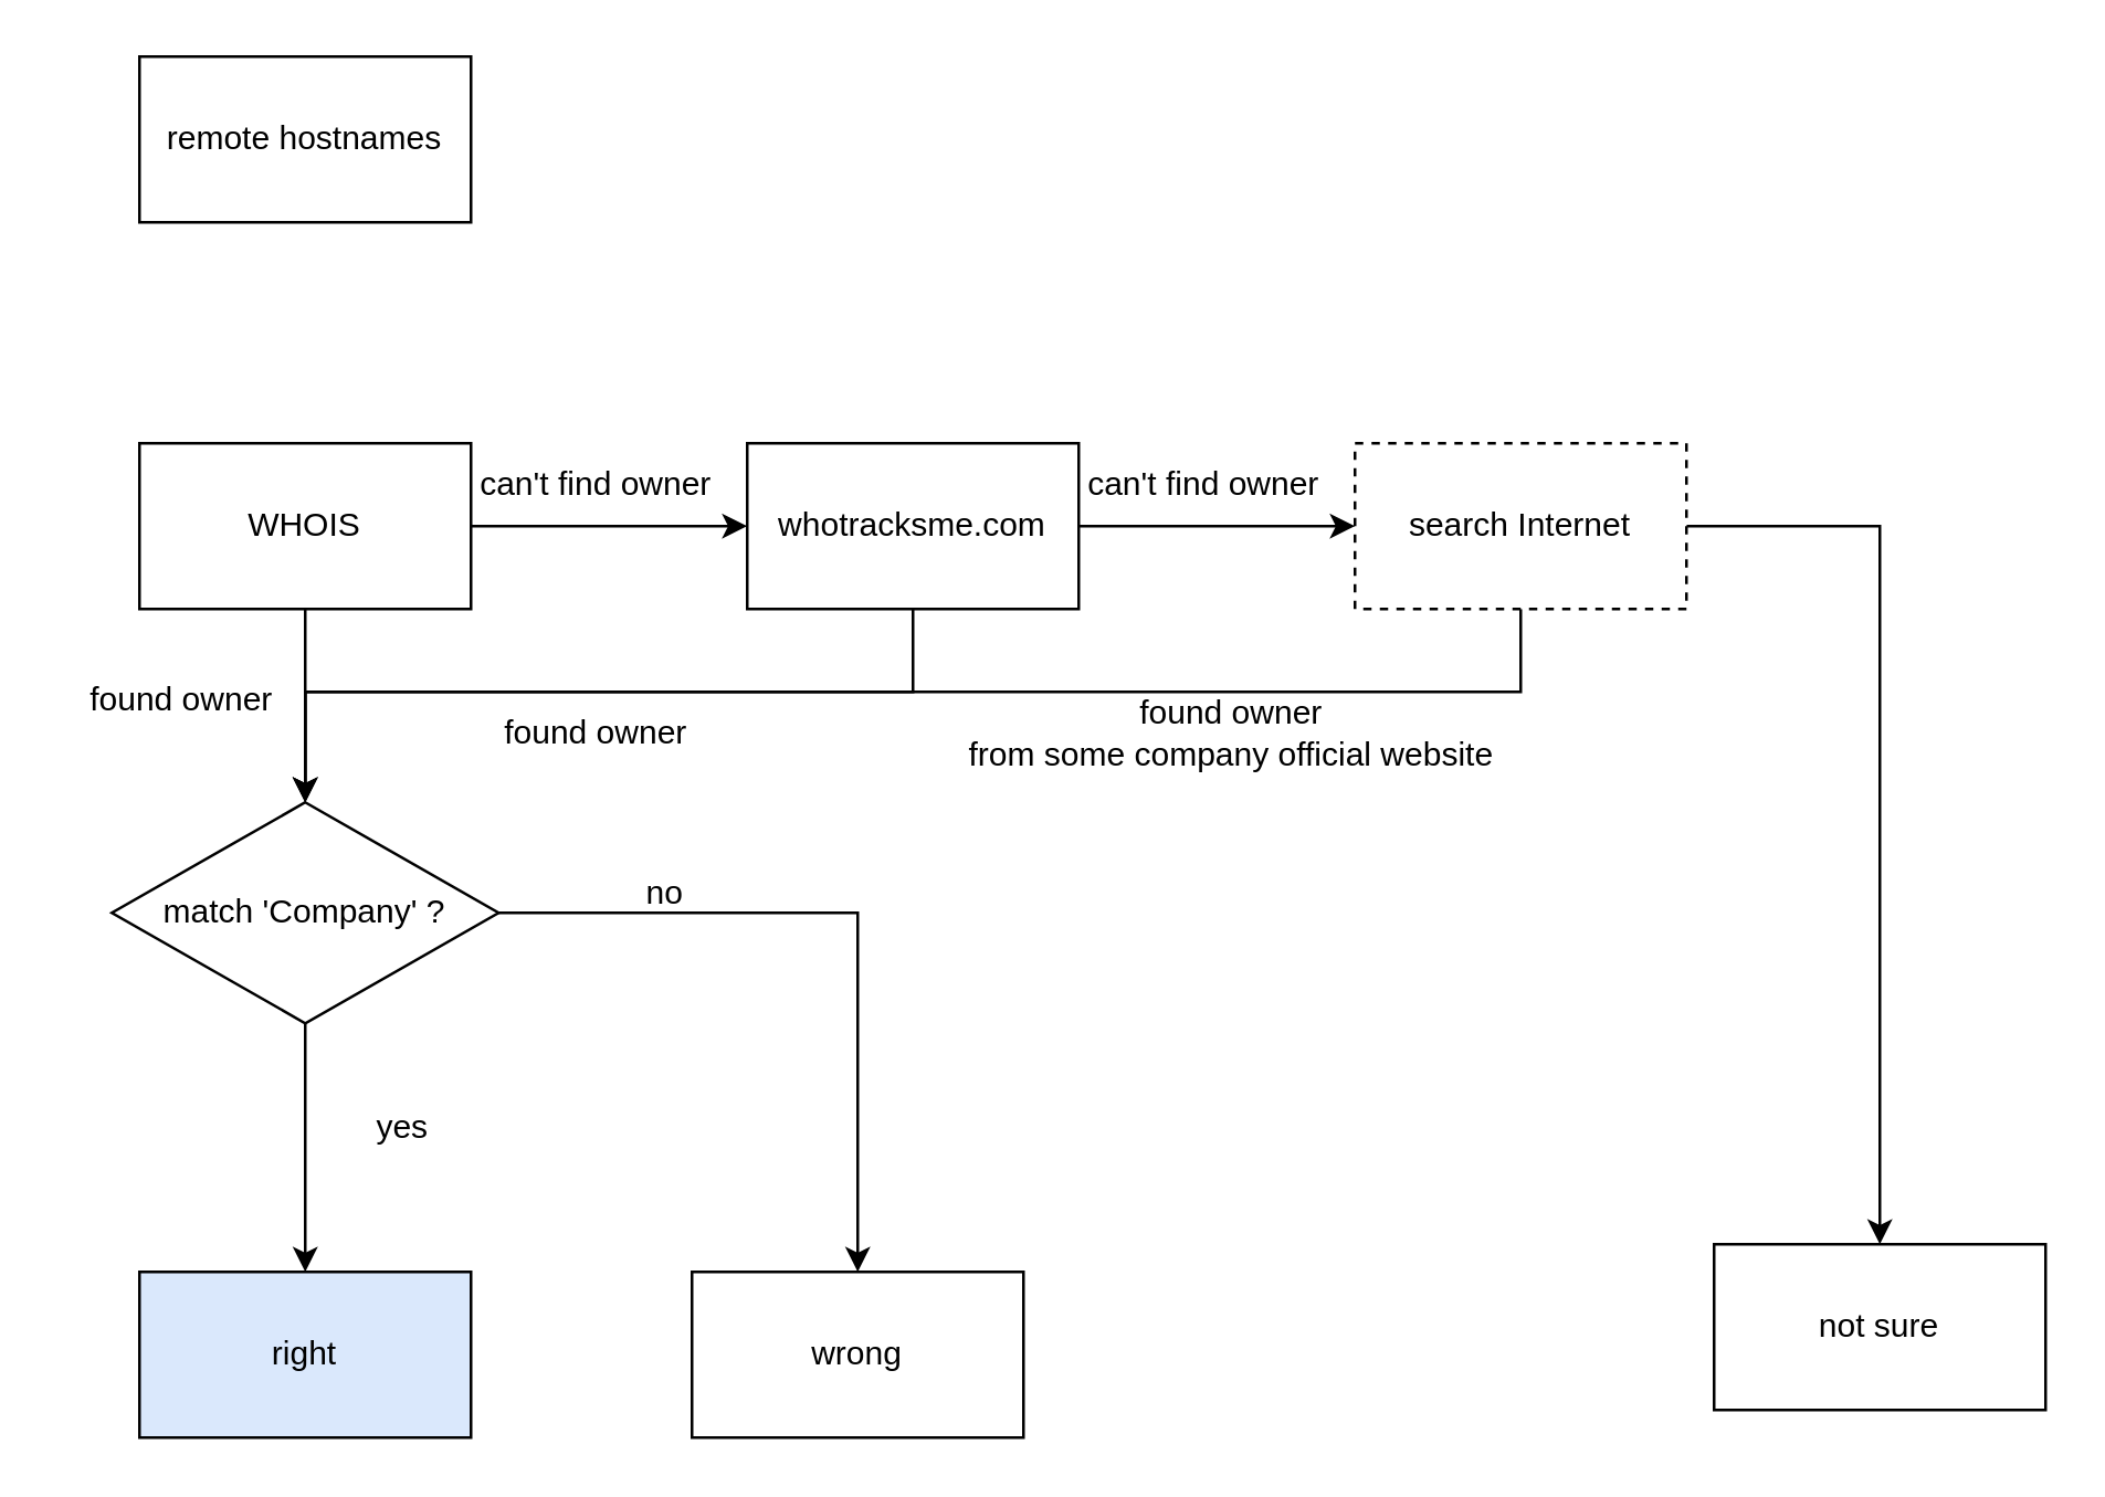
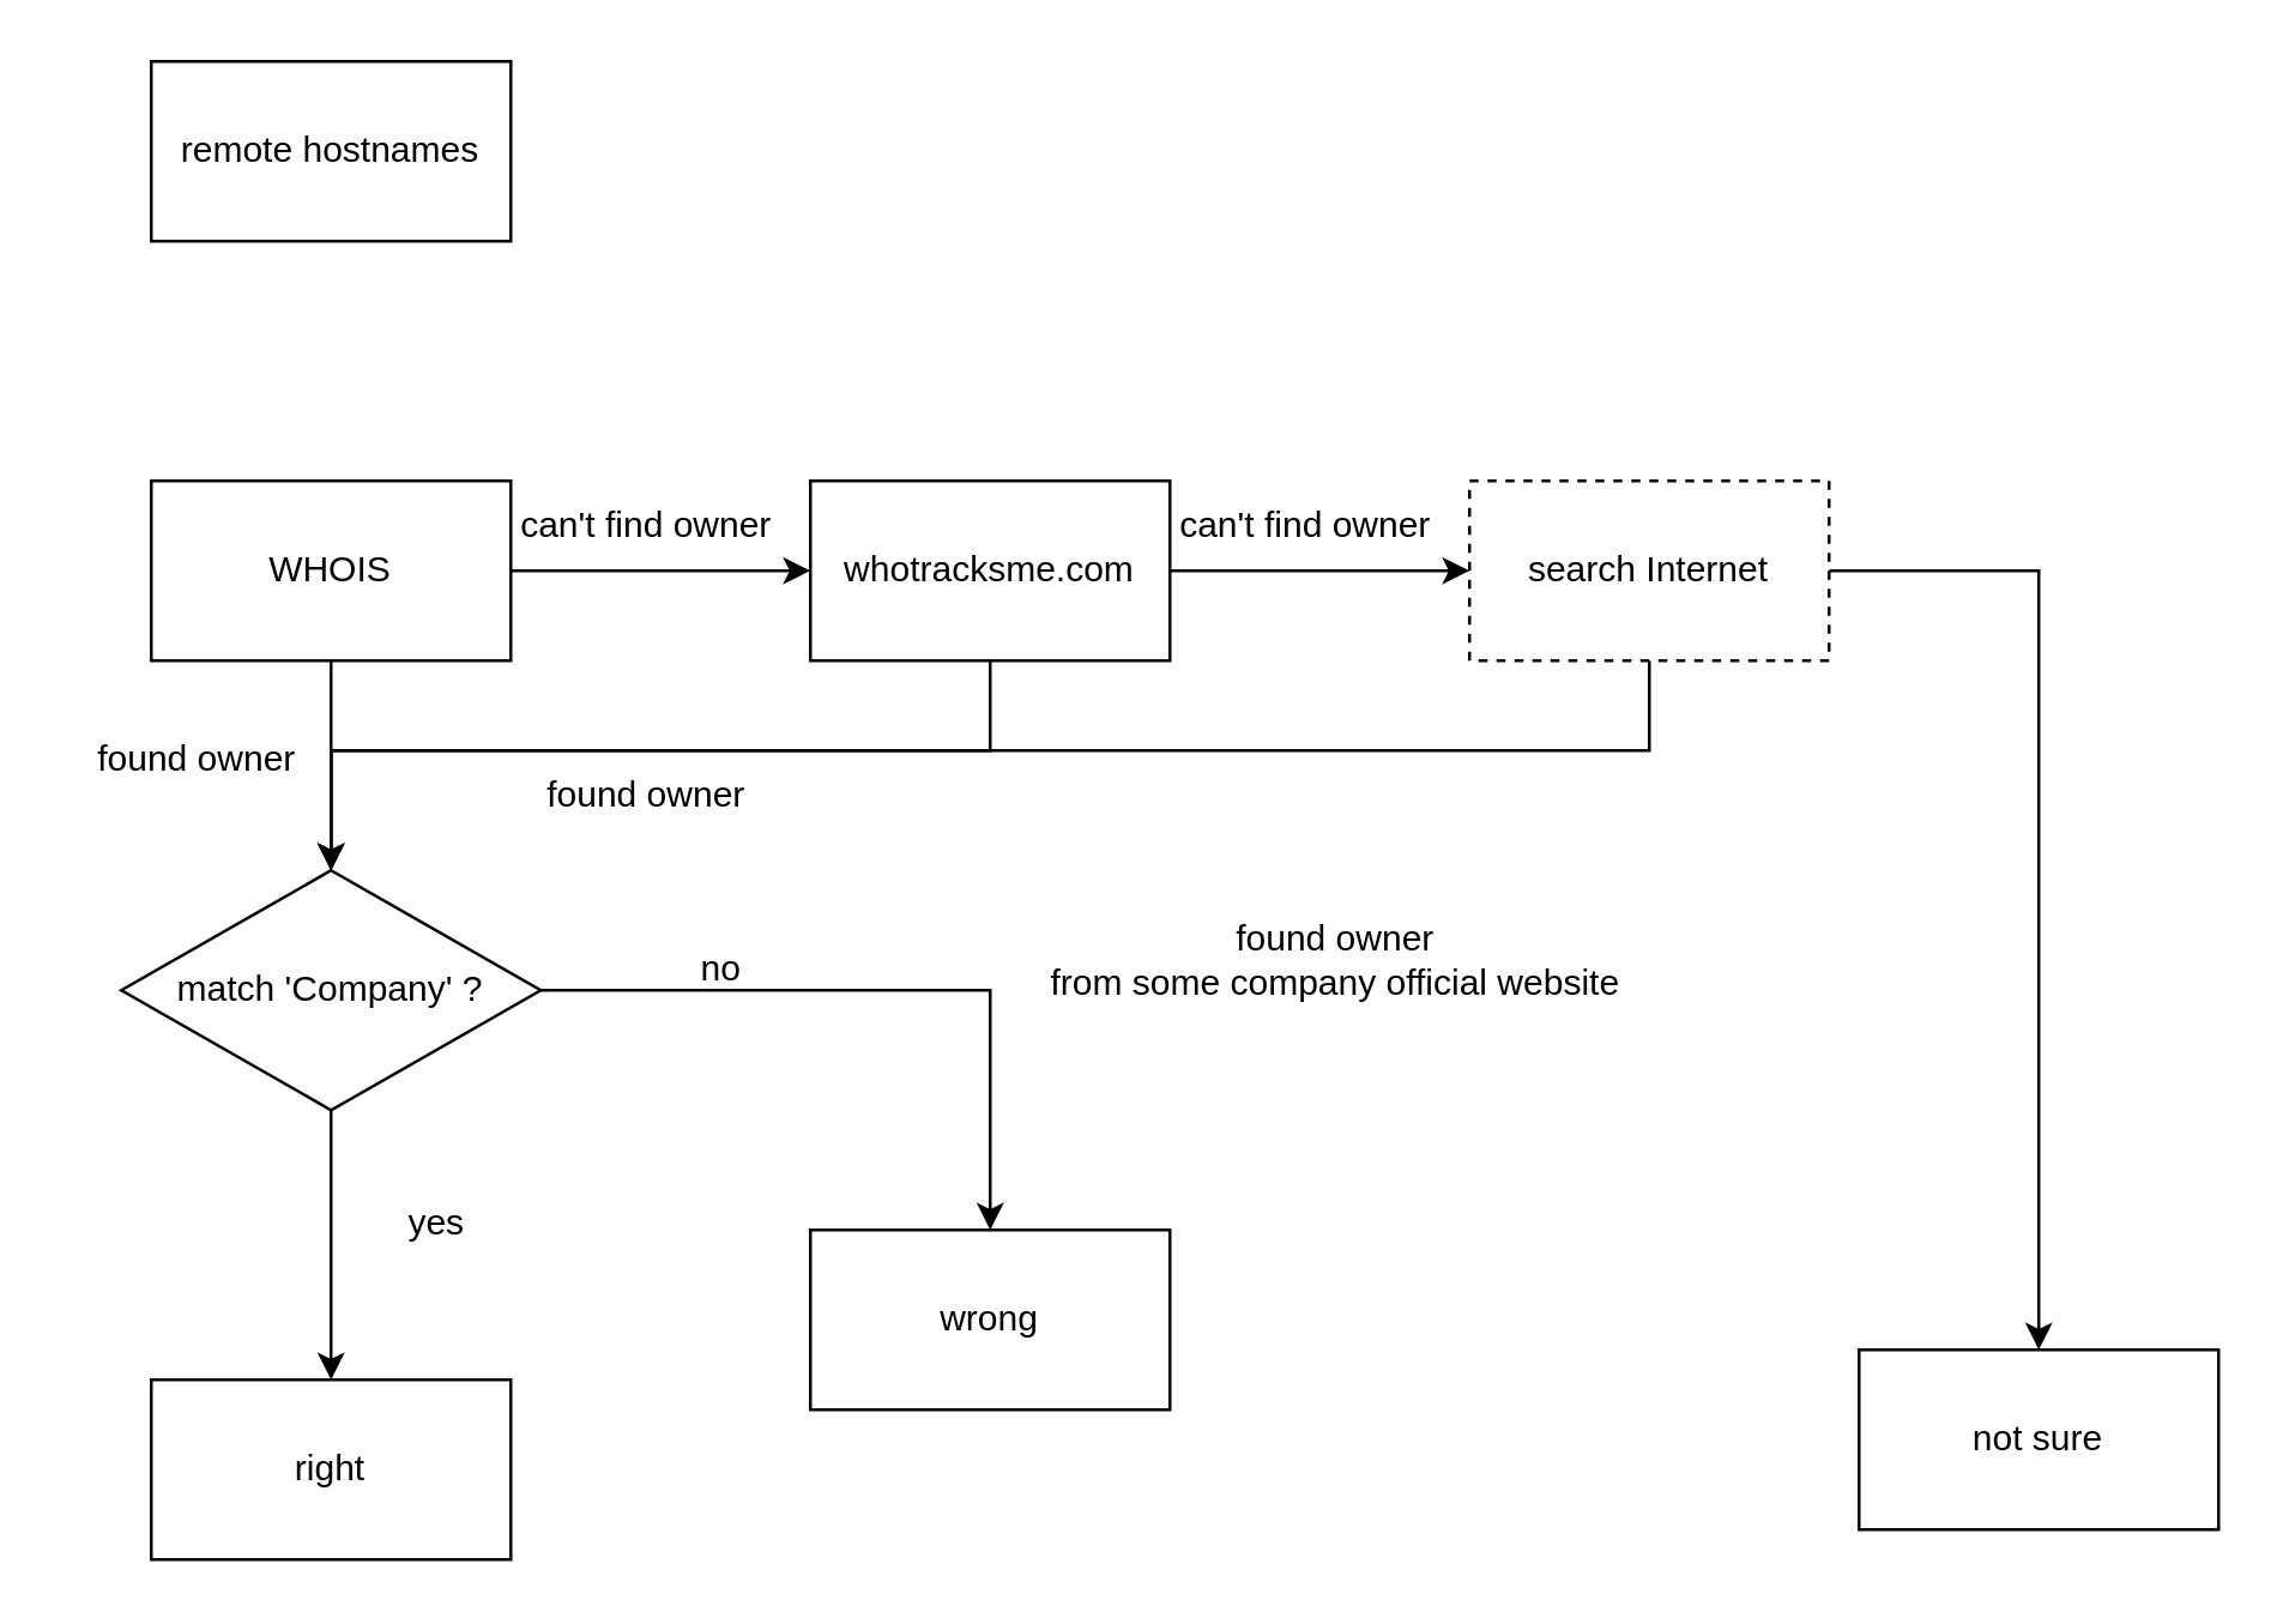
  <mxCell id="0" />
  <mxCell id="1" parent="0" />
  <mxCell id="2" value="remote hostnames" style="rounded=0;whiteSpace=wrap;html=1;" parent="1" vertex="1"><mxGeometry x="50" y="20" width="120" height="60" as="geometry" /></mxCell>
  <mxCell id="3" value="" style="edgeStyle=orthogonalEdgeStyle;rounded=0;orthogonalLoop=1;jettySize=auto;html=1;" parent="1" source="5" target="8" edge="1"><mxGeometry relative="1" as="geometry" /></mxCell>
  <mxCell id="4" value="" style="edgeStyle=orthogonalEdgeStyle;rounded=0;orthogonalLoop=1;jettySize=auto;html=1;" parent="1" source="5" target="16" edge="1"><mxGeometry relative="1" as="geometry" /></mxCell>
  <mxCell id="5" value="WHOIS" style="whiteSpace=wrap;html=1;rounded=0;" parent="1" vertex="1"><mxGeometry x="50" y="160" width="120" height="60" as="geometry" /></mxCell>
  <mxCell id="6" value="" style="edgeStyle=orthogonalEdgeStyle;rounded=0;orthogonalLoop=1;jettySize=auto;html=1;" parent="1" source="8" target="9" edge="1"><mxGeometry relative="1" as="geometry" /></mxCell>
  <mxCell id="7" value="" style="edgeStyle=orthogonalEdgeStyle;rounded=0;orthogonalLoop=1;jettySize=auto;html=1;" parent="1" source="8" target="11" edge="1"><mxGeometry relative="1" as="geometry" /></mxCell>
  <mxCell id="8" value="match 'Company' ?" style="rhombus;whiteSpace=wrap;html=1;rounded=0;" parent="1" vertex="1"><mxGeometry x="40" y="290" width="140" height="80" as="geometry" /></mxCell>
- <mxCell id="9" value="right" style="whiteSpace=wrap;html=1;rounded=0;fillColor=#dae8fc;" parent="1" vertex="1"><mxGeometry x="50" y="460" width="120" height="60" as="geometry" /></mxCell>
+ <mxCell id="9" value="right" style="whiteSpace=wrap;html=1;rounded=0;" parent="1" vertex="1"><mxGeometry x="50" y="460" width="120" height="60" as="geometry" /></mxCell>
  <mxCell id="10" value="yes" style="text;html=1;align=center;verticalAlign=middle;resizable=0;points=[];autosize=1;strokeColor=none;fillColor=none;" parent="1" vertex="1"><mxGeometry x="125" y="393" width="40" height="30" as="geometry" /></mxCell>
- <mxCell id="11" value="wrong" style="whiteSpace=wrap;html=1;rounded=0;" parent="1" vertex="1"><mxGeometry x="250" y="460" width="120" height="60" as="geometry" /></mxCell>
+ <mxCell id="11" value="wrong" style="whiteSpace=wrap;html=1;rounded=0;" parent="1" vertex="1"><mxGeometry x="270" y="410" width="120" height="60" as="geometry" /></mxCell>
  <mxCell id="12" value="no" style="text;html=1;align=center;verticalAlign=middle;resizable=0;points=[];autosize=1;strokeColor=none;fillColor=none;" parent="1" vertex="1"><mxGeometry x="220" y="308" width="40" height="30" as="geometry" /></mxCell>
  <mxCell id="13" value="found owner" style="text;html=1;align=center;verticalAlign=middle;resizable=0;points=[];autosize=1;strokeColor=none;fillColor=none;" parent="1" vertex="1"><mxGeometry x="20" y="238" width="90" height="30" as="geometry" /></mxCell>
  <mxCell id="14" style="edgeStyle=orthogonalEdgeStyle;rounded=0;orthogonalLoop=1;jettySize=auto;html=1;entryX=0.5;entryY=0;entryDx=0;entryDy=0;" parent="1" source="16" target="8" edge="1"><mxGeometry relative="1" as="geometry"><Array as="points"><mxPoint x="330" y="250" /><mxPoint x="110" y="250" /></Array></mxGeometry></mxCell>
  <mxCell id="15" value="" style="edgeStyle=orthogonalEdgeStyle;rounded=0;orthogonalLoop=1;jettySize=auto;html=1;" parent="1" source="16" target="21" edge="1"><mxGeometry relative="1" as="geometry" /></mxCell>
  <mxCell id="16" value="whotracksme.com" style="whiteSpace=wrap;html=1;rounded=0;" parent="1" vertex="1"><mxGeometry x="270" y="160" width="120" height="60" as="geometry" /></mxCell>
  <mxCell id="17" value="can't find owner" style="text;html=1;align=center;verticalAlign=middle;resizable=0;points=[];autosize=1;strokeColor=none;fillColor=none;" parent="1" vertex="1"><mxGeometry x="160" y="160" width="110" height="30" as="geometry" /></mxCell>
  <mxCell id="18" value="found owner" style="text;html=1;align=center;verticalAlign=middle;resizable=0;points=[];autosize=1;strokeColor=none;fillColor=none;" parent="1" vertex="1"><mxGeometry x="170" y="250" width="90" height="30" as="geometry" /></mxCell>
  <mxCell id="19" style="edgeStyle=orthogonalEdgeStyle;rounded=0;orthogonalLoop=1;jettySize=auto;html=1;" parent="1" source="21" edge="1"><mxGeometry relative="1" as="geometry"><mxPoint x="110" y="290" as="targetPoint" /><Array as="points"><mxPoint x="550" y="250" /><mxPoint x="110" y="250" /></Array></mxGeometry></mxCell>
  <mxCell id="20" value="" style="edgeStyle=orthogonalEdgeStyle;rounded=0;orthogonalLoop=1;jettySize=auto;html=1;" parent="1" source="21" target="24" edge="1"><mxGeometry relative="1" as="geometry" /></mxCell>
  <mxCell id="21" value="search Internet" style="whiteSpace=wrap;html=1;rounded=0;dashed=1;" parent="1" vertex="1"><mxGeometry x="490" y="160" width="120" height="60" as="geometry" /></mxCell>
  <mxCell id="22" value="can't find owner" style="text;html=1;align=center;verticalAlign=middle;resizable=0;points=[];autosize=1;strokeColor=none;fillColor=none;" parent="1" vertex="1"><mxGeometry x="380" y="160" width="110" height="30" as="geometry" /></mxCell>
- <mxCell id="23" value="found owner&lt;br&gt;from some company official website" style="text;html=1;align=center;verticalAlign=middle;resizable=0;points=[];autosize=1;strokeColor=none;fillColor=none;" parent="1" vertex="1"><mxGeometry x="340" y="245" width="210" height="40" as="geometry" /></mxCell>
+ <mxCell id="23" value="found owner&lt;br&gt;from some company official website" style="text;html=1;align=center;verticalAlign=middle;resizable=0;points=[];autosize=1;strokeColor=none;fillColor=none;" parent="1" vertex="1"><mxGeometry x="340" y="300" width="210" height="40" as="geometry" /></mxCell>
  <mxCell id="24" value="not sure" style="whiteSpace=wrap;html=1;rounded=0;" parent="1" vertex="1"><mxGeometry x="620" y="450" width="120" height="60" as="geometry" /></mxCell>
